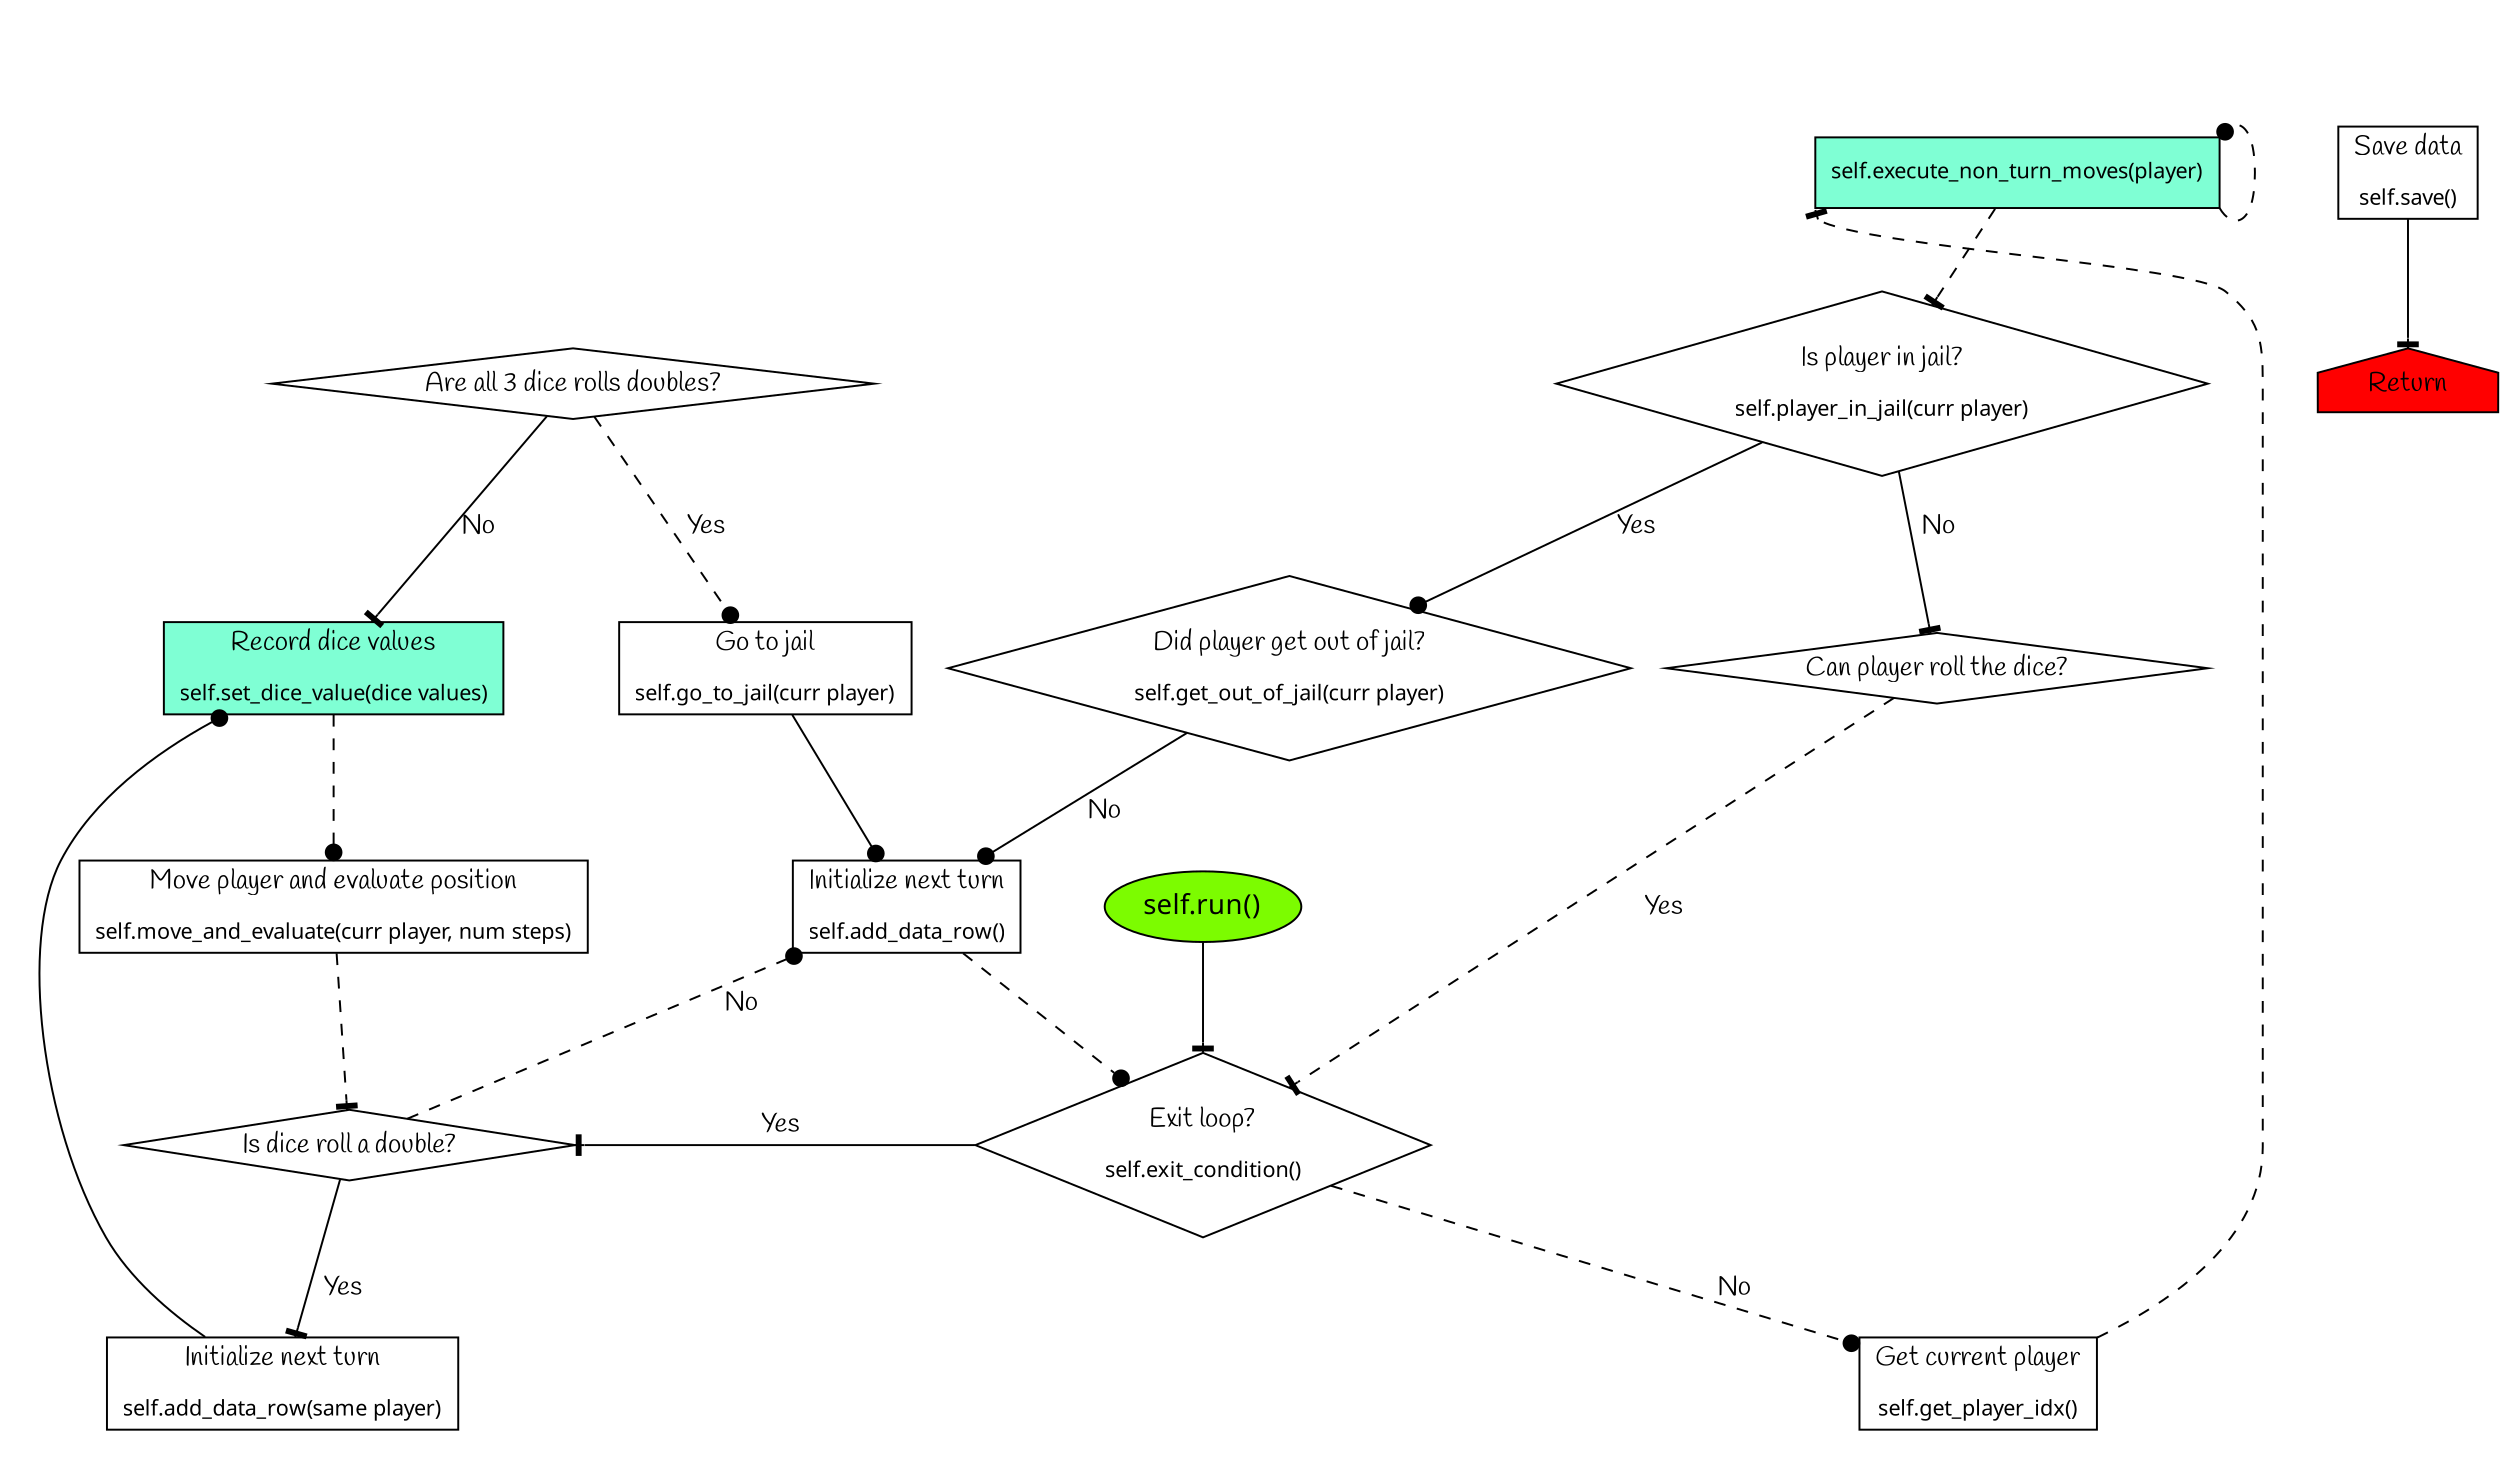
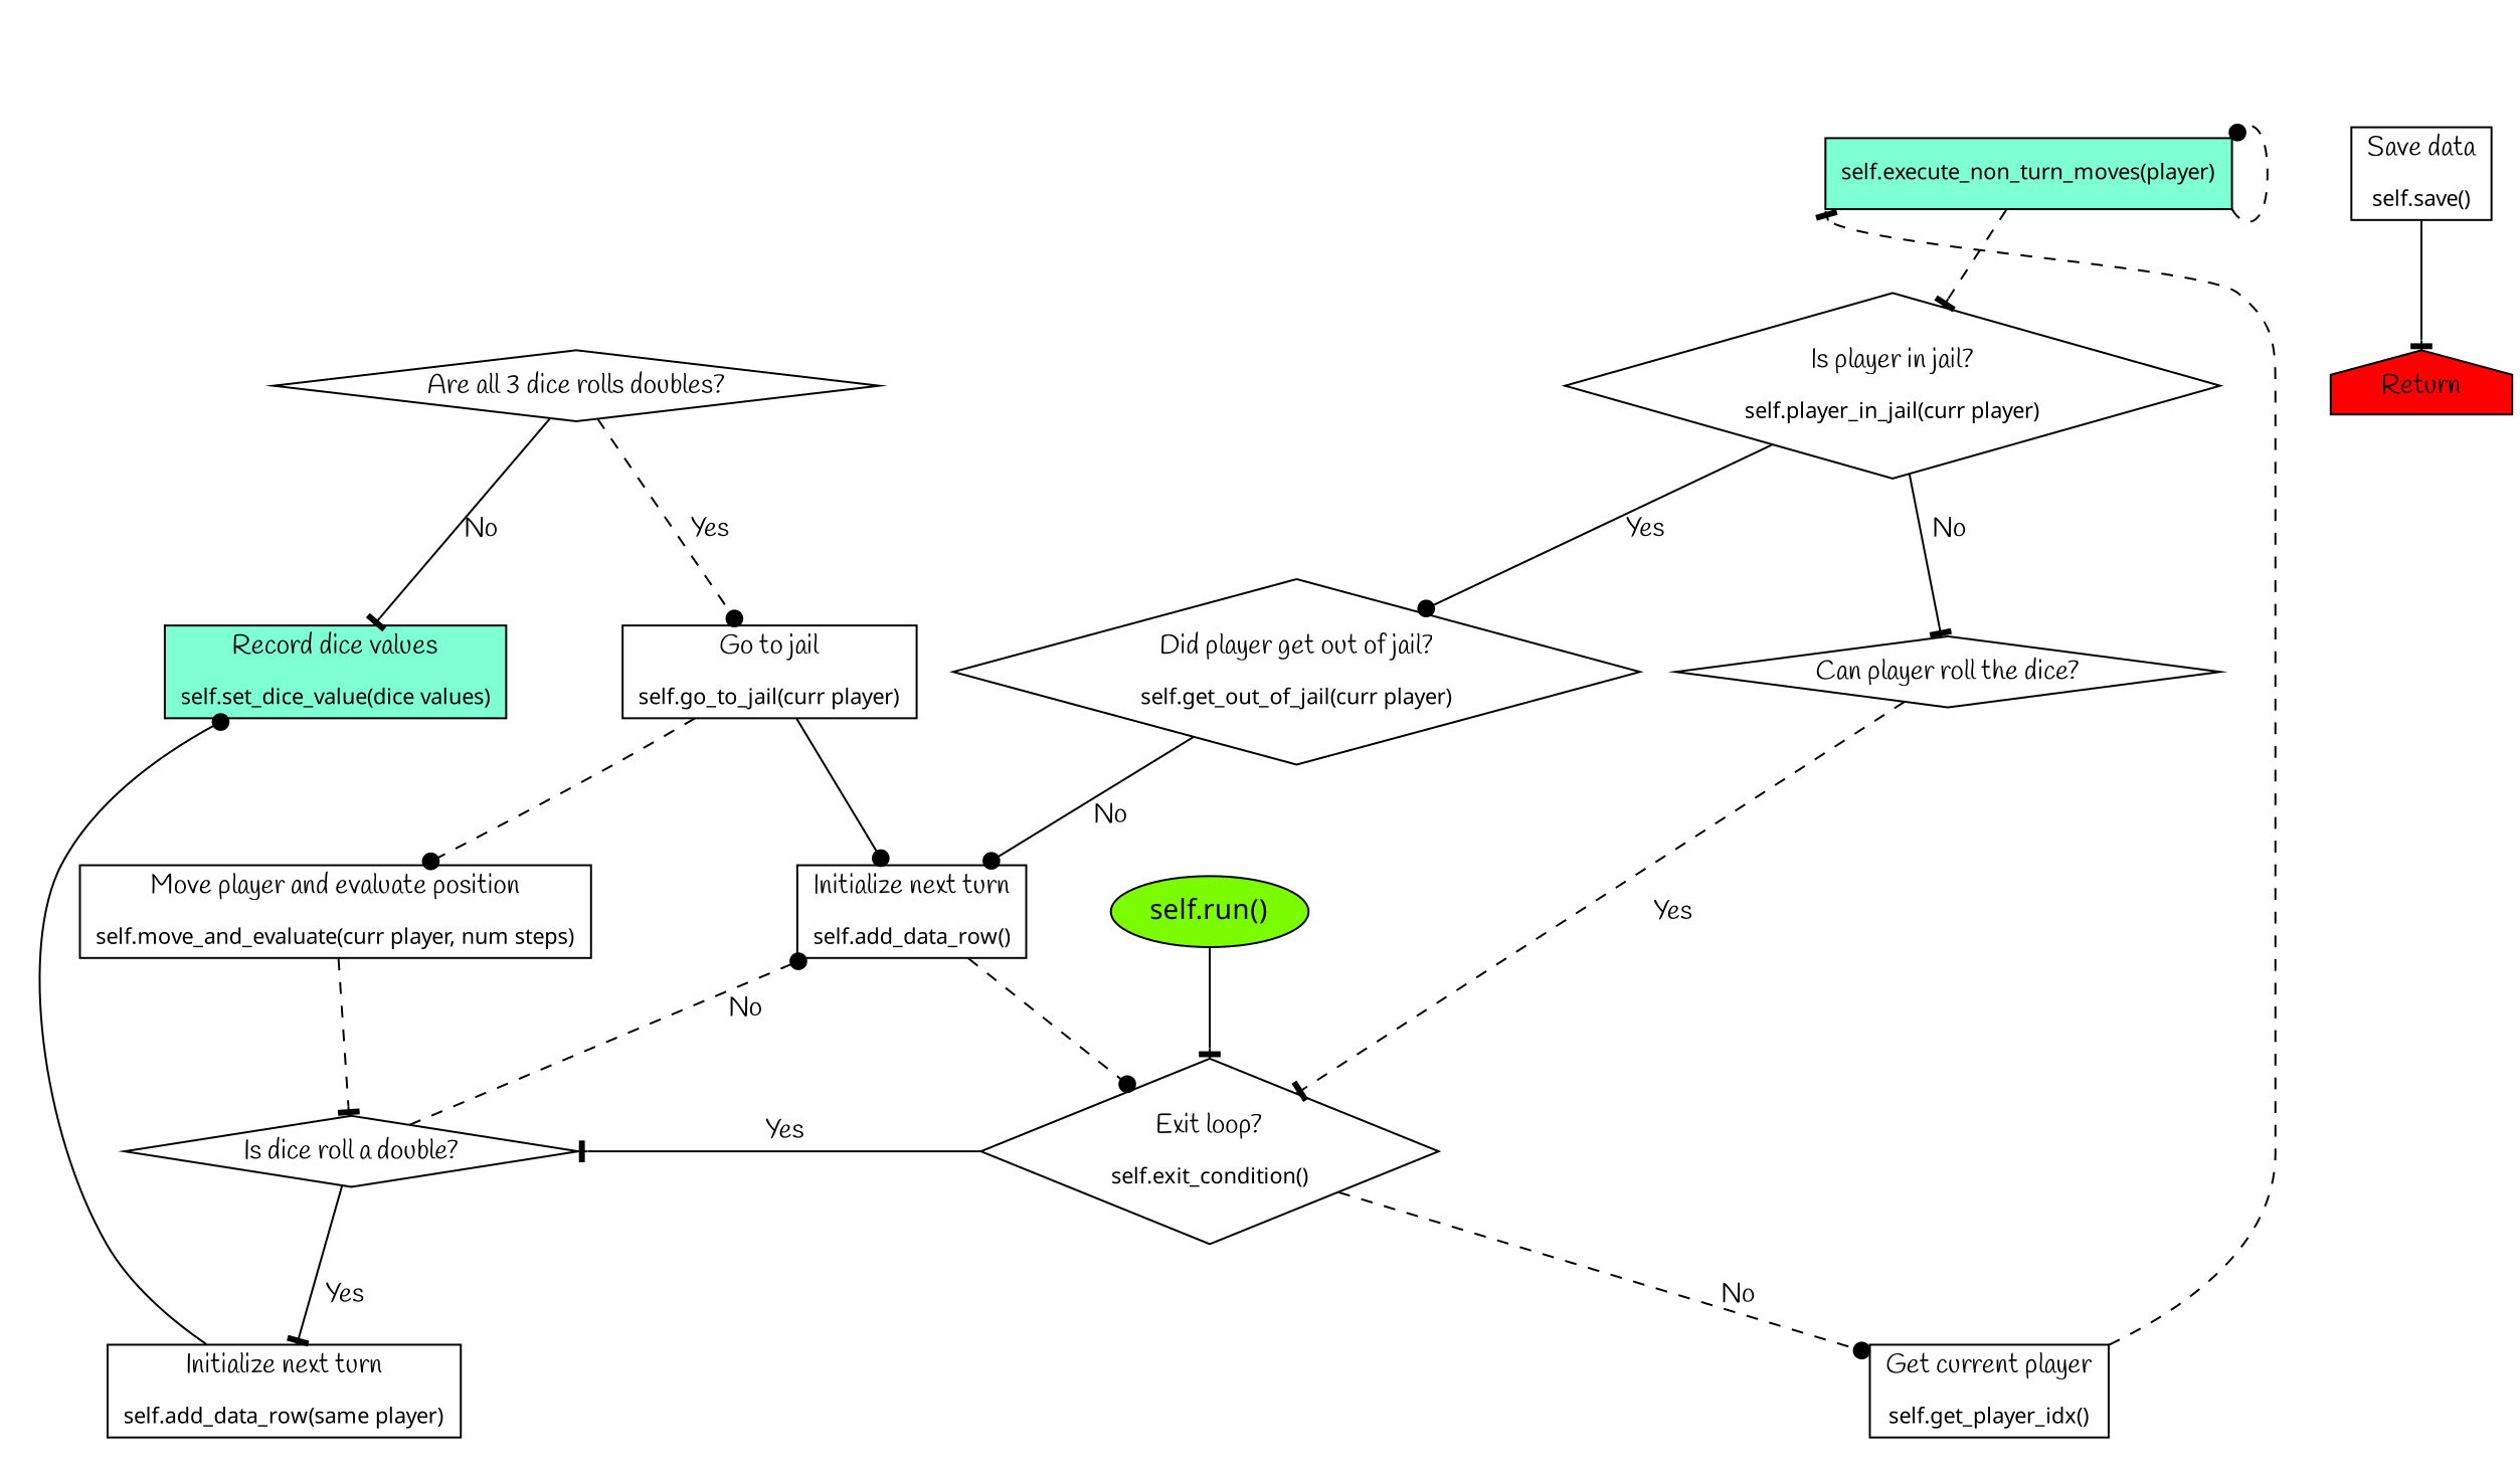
  digraph {
    compound=true
    fontname=Handlee
    node [fontname=Handlee shape=rect]
    edge [arrowhead=dot fontname=Handlee style=dashed]
    n1 [fillcolor=aquamarine label=<<FONT FACE="Monaco" POINT-SIZE="11.0">self.execute_non_turn_moves(player)</FONT>> style=filled]
    n2 [fillcolor=aquamarine label=<Record dice values<BR/><BR/><FONT FACE="Monaco" POINT-SIZE="11.0">self.set_dice_value(dice values)</FONT>> style=filled]
    n3 [label=<Move player and evaluate position<BR/><BR/><FONT FACE="Monaco" POINT-SIZE="11.0">self.move_and_evaluate(curr player, num steps)</FONT>>]
    n4 [label=<Is dice roll a double?> shape=diamond]
    n5 [label=<Initialize next turn<BR/><BR/><FONT FACE="Monaco" POINT-SIZE="11.0">self.add_data_row(same player)</FONT>>]
    n6 [label=<Is player in jail?<BR/><BR/><FONT FACE="Monaco" POINT-SIZE="11.0">self.player_in_jail(curr player)</FONT>> shape=diamond]
    n7 [label=<Initialize next turn<BR/><BR/><FONT FACE="Monaco" POINT-SIZE="11.0">self.add_data_row()</FONT>>]
    n8 [fillcolor=lawngreen label=<<FONT FACE="Monaco" POINT-SIZE="14.0">self.run()</FONT>> shape=oval style=filled]
    n9 [label=<Exit loop?<BR/><BR/><FONT FACE="Monaco" POINT-SIZE="11.0">self.exit_condition()</FONT>> shape=diamond]
    n10 [label=<Get current player<BR/><BR/><FONT FACE="Monaco" POINT-SIZE="11.0">self.get_player_idx()</FONT>>]
    n11 [label=<Save data<BR/><BR/><FONT FACE="Monaco" POINT-SIZE="11.0">self.save()</FONT>>]
    n12 [fillcolor=red label=Return shape=house style=filled]
    n13 [label=<Did player get out of jail?<BR/><BR/><FONT FACE="Monaco" POINT-SIZE="11.0">self.get_out_of_jail(curr player)</FONT>> shape=diamond]
    n14 [label=<Can player roll the dice?> shape=diamond]
    n15 [label=<Are all 3 dice rolls doubles?> shape=diamond]
    n16 [label=<Go to jail<BR/><BR/><FONT FACE="Monaco" POINT-SIZE="11.0">self.go_to_jail(curr player)</FONT>>]
    subgraph sub_1 {
      bgcolor=cornsilk
      cluster=true
      label=<<B>Run preturn moves for all players</B><BR/><BR/>Foreach active player &nbsp;<FONT FACE="Monaco" POINT-SIZE="11.0">:= player</FONT>>
      n1
    }
    subgraph sub_2 {
      bgcolor=cornsilk
      cluster=true
      label="Foreach dice roll"
      n2
      n3
      n4
      n5
    }
    n1 -> n1 [headport=ne tailport=se]
    n1 -> n6 [arrowhead=tee]
-   n2 -> n3
+   n16 -> n3
    n3 -> n4 [arrowhead=tee]
    n4 -> n5 [arrowhead=tee label="  Yes" style=solid]
    n4 -> n7 [label="  No"]
    n5 -> n2 [style=solid]
    n6 -> n13 [label="  Yes" style=solid]
    n6 -> n14 [arrowhead=tee label="  No" style=solid]
    n7 -> n9
    n8 -> n9 [arrowhead=tee style=solid]
    n9 -> n4 [arrowhead=tee label="  Yes" style=solid]
-   n9 -> n10 [label="  No"]
+   n9 -> n10 [label=No]
    n10 -> n1 [arrowhead=tee headport=sw]
    n11 -> n12 [arrowhead=tee style=solid]
    n13 -> n7 [label="  No" style=solid]
    n14 -> n9 [arrowhead=tee label="  Yes"]
    n15 -> n2 [arrowhead=tee label=No style=solid]
    n15 -> n16 [label="  Yes"]
    n16 -> n7 [style=solid]
  }
